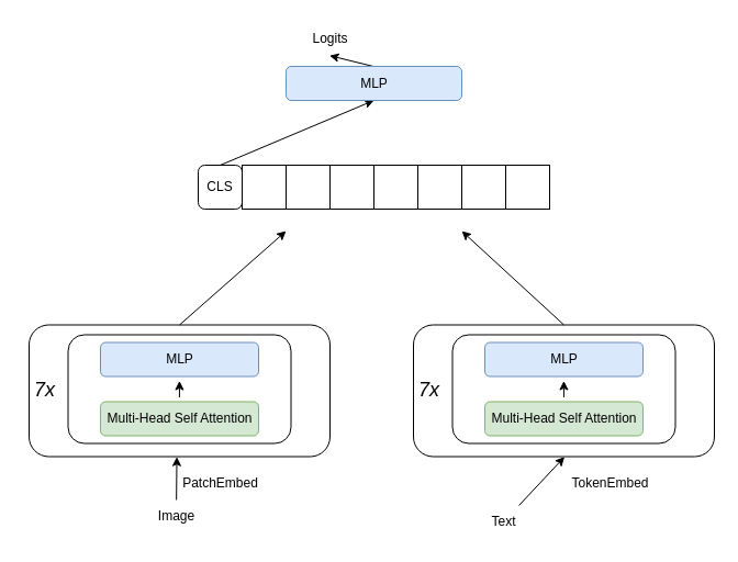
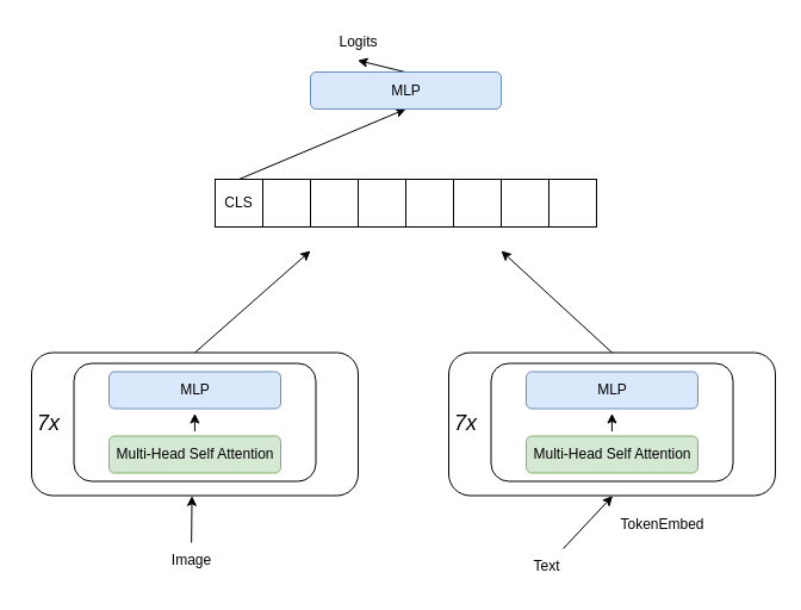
  <mxCell id="0" />
  <mxCell id="1" parent="0" />
- <mxCell id="2" value="CLS" style="whiteSpace=wrap;html=1;rounded=1;" vertex="1" parent="1"><mxGeometry x="180" y="150" width="40" height="40" as="geometry" /></mxCell>
+ <mxCell id="2" value="CLS" style="rounded=0;whiteSpace=wrap;html=1;" vertex="1" parent="1"><mxGeometry x="180" y="150" width="40" height="40" as="geometry" /></mxCell>
  <mxCell id="3" value="" style="rounded=0;whiteSpace=wrap;html=1;" vertex="1" parent="1"><mxGeometry x="220" y="150" width="40" height="40" as="geometry" /></mxCell>
  <mxCell id="4" value="" style="rounded=0;whiteSpace=wrap;html=1;" vertex="1" parent="1"><mxGeometry x="260" y="150" width="40" height="40" as="geometry" /></mxCell>
  <mxCell id="5" value="" style="rounded=0;whiteSpace=wrap;html=1;" vertex="1" parent="1"><mxGeometry x="300" y="150" width="40" height="40" as="geometry" /></mxCell>
  <mxCell id="6" value="" style="rounded=0;whiteSpace=wrap;html=1;" vertex="1" parent="1"><mxGeometry x="340" y="150" width="40" height="40" as="geometry" /></mxCell>
  <mxCell id="7" value="" style="rounded=0;whiteSpace=wrap;html=1;" vertex="1" parent="1"><mxGeometry x="380" y="150" width="40" height="40" as="geometry" /></mxCell>
  <mxCell id="8" value="" style="rounded=0;whiteSpace=wrap;html=1;" vertex="1" parent="1"><mxGeometry x="420" y="150" width="40" height="40" as="geometry" /></mxCell>
  <mxCell id="9" value="" style="rounded=0;whiteSpace=wrap;html=1;" vertex="1" parent="1"><mxGeometry x="460" y="150" width="40" height="40" as="geometry" /></mxCell>
  <mxCell id="10" value="" style="endArrow=classic;html=1;exitX=0.5;exitY=0;exitDx=0;exitDy=0;entryX=0.5;entryY=1;entryDx=0;entryDy=0;" edge="1" parent="1" source="2" target="33"><mxGeometry width="50" height="50" relative="1" as="geometry"><mxPoint x="233" y="160" as="sourcePoint" /><mxPoint x="339.5" y="90" as="targetPoint" /></mxGeometry></mxCell>
  <mxCell id="11" value="" style="endArrow=classic;html=1;exitX=0.5;exitY=0;exitDx=0;exitDy=0;entryX=0.493;entryY=1.005;entryDx=0;entryDy=0;entryPerimeter=0;" edge="1" parent="1" target="12"><mxGeometry width="50" height="50" relative="1" as="geometry"><mxPoint x="339.5" y="60" as="sourcePoint" /><mxPoint x="370" y="40" as="targetPoint" /></mxGeometry></mxCell>
  <mxCell id="12" value="Logits" style="text;html=1;align=center;verticalAlign=middle;resizable=0;points=[];autosize=1;strokeColor=none;fillColor=none;" vertex="1" parent="1"><mxGeometry x="270" y="20" width="60" height="30" as="geometry" /></mxCell>
  <mxCell id="13" value="" style="rounded=1;html=1;" vertex="1" parent="1"><mxGeometry x="26" y="295.5" width="274" height="120" as="geometry" /></mxCell>
  <mxCell id="14" value="" style="rounded=1;html=1;" vertex="1" parent="1"><mxGeometry x="61.5" y="304.5" width="203" height="99" as="geometry" /></mxCell>
  <mxCell id="15" value="MLP" style="rounded=1;html=1;fillColor=#dae8fc;strokeColor=#6c8ebf;" vertex="1" parent="1"><mxGeometry x="91" y="311.5" width="144" height="31" as="geometry" /></mxCell>
  <mxCell id="16" value="Multi-Head Self Attention" style="rounded=1;html=1;fillColor=#d5e8d4;strokeColor=#82b366;" vertex="1" parent="1"><mxGeometry x="91" y="365.5" width="144" height="31" as="geometry" /></mxCell>
  <mxCell id="17" value="&lt;i&gt;&lt;font style=&quot;font-size: 18px;&quot;&gt;7x&lt;/font&gt;&lt;/i&gt;" style="text;html=1;align=center;verticalAlign=middle;resizable=0;points=[];autosize=1;strokeColor=none;fillColor=none;" vertex="1" parent="1"><mxGeometry x="20" y="334.5" width="40" height="40" as="geometry" /></mxCell>
  <mxCell id="18" value="" style="endArrow=classic;html=1;rounded=0;" edge="1" parent="1"><mxGeometry width="50" height="50" relative="1" as="geometry"><mxPoint x="162.93" y="361.5" as="sourcePoint" /><mxPoint x="162.94" y="346.5" as="targetPoint" /></mxGeometry></mxCell>
  <mxCell id="19" value="" style="rounded=1;html=1;" vertex="1" parent="1"><mxGeometry x="376" y="295.5" width="274" height="120" as="geometry" /></mxCell>
  <mxCell id="20" value="" style="rounded=1;html=1;" vertex="1" parent="1"><mxGeometry x="411.5" y="304.5" width="203" height="99" as="geometry" /></mxCell>
  <mxCell id="21" value="MLP" style="rounded=1;html=1;fillColor=#dae8fc;strokeColor=#6c8ebf;" vertex="1" parent="1"><mxGeometry x="441" y="311.5" width="144" height="31" as="geometry" /></mxCell>
  <mxCell id="22" value="Multi-Head Self Attention" style="rounded=1;html=1;fillColor=#d5e8d4;strokeColor=#82b366;" vertex="1" parent="1"><mxGeometry x="441" y="365.5" width="144" height="31" as="geometry" /></mxCell>
  <mxCell id="23" value="&lt;i&gt;&lt;font style=&quot;font-size: 18px;&quot;&gt;7x&lt;/font&gt;&lt;/i&gt;" style="text;html=1;align=center;verticalAlign=middle;resizable=0;points=[];autosize=1;strokeColor=none;fillColor=none;" vertex="1" parent="1"><mxGeometry x="370" y="334.5" width="40" height="40" as="geometry" /></mxCell>
  <mxCell id="24" value="" style="endArrow=classic;html=1;rounded=0;" edge="1" parent="1"><mxGeometry width="50" height="50" relative="1" as="geometry"><mxPoint x="512.93" y="361.5" as="sourcePoint" /><mxPoint x="512.94" y="346.5" as="targetPoint" /></mxGeometry></mxCell>
  <mxCell id="25" value="Image" style="text;html=1;align=center;verticalAlign=middle;resizable=0;points=[];autosize=1;strokeColor=none;fillColor=none;" vertex="1" parent="1"><mxGeometry x="130" y="455" width="60" height="30" as="geometry" /></mxCell>
  <mxCell id="26" value="" style="endArrow=classic;html=1;entryX=0.491;entryY=1.002;entryDx=0;entryDy=0;entryPerimeter=0;" edge="1" parent="1" source="25" target="13"><mxGeometry width="50" height="50" relative="1" as="geometry"><mxPoint x="110" y="450" as="sourcePoint" /><mxPoint x="360" y="230" as="targetPoint" /></mxGeometry></mxCell>
  <mxCell id="27" value="Text" style="text;html=1;align=center;verticalAlign=middle;resizable=0;points=[];autosize=1;strokeColor=none;fillColor=none;" vertex="1" parent="1"><mxGeometry x="433" y="460" width="50" height="30" as="geometry" /></mxCell>
  <mxCell id="28" value="" style="endArrow=classic;html=1;entryX=0.491;entryY=1.002;entryDx=0;entryDy=0;entryPerimeter=0;" edge="1" parent="1" source="27"><mxGeometry width="50" height="50" relative="1" as="geometry"><mxPoint x="463" y="450" as="sourcePoint" /><mxPoint x="513.534" y="415.74" as="targetPoint" /></mxGeometry></mxCell>
- <mxCell id="29" value="PatchEmbed" style="text;html=1;align=center;verticalAlign=middle;resizable=0;points=[];autosize=1;strokeColor=none;fillColor=none;" vertex="1" parent="1"><mxGeometry x="155" y="425" width="90" height="30" as="geometry" /></mxCell>
  <mxCell id="30" value="TokenEmbed" style="text;html=1;align=center;verticalAlign=middle;resizable=0;points=[];autosize=1;strokeColor=none;fillColor=none;" vertex="1" parent="1"><mxGeometry x="510" y="425" width="90" height="30" as="geometry" /></mxCell>
  <mxCell id="31" value="" style="endArrow=classic;html=1;exitX=0.5;exitY=0;exitDx=0;exitDy=0;" edge="1" parent="1" source="13"><mxGeometry width="50" height="50" relative="1" as="geometry"><mxPoint x="210" y="160" as="sourcePoint" /><mxPoint x="260" y="210" as="targetPoint" /></mxGeometry></mxCell>
  <mxCell id="32" value="" style="endArrow=classic;html=1;exitX=0.5;exitY=0;exitDx=0;exitDy=0;" edge="1" parent="1" source="19"><mxGeometry width="50" height="50" relative="1" as="geometry"><mxPoint x="300" y="295.5" as="sourcePoint" /><mxPoint x="420" y="210" as="targetPoint" /></mxGeometry></mxCell>
  <mxCell id="33" value="MLP" style="rounded=1;html=1;fillColor=#dae8fc;strokeColor=#6c8ebf;" vertex="1" parent="1"><mxGeometry x="260" y="60" width="160" height="31" as="geometry" /></mxCell>
